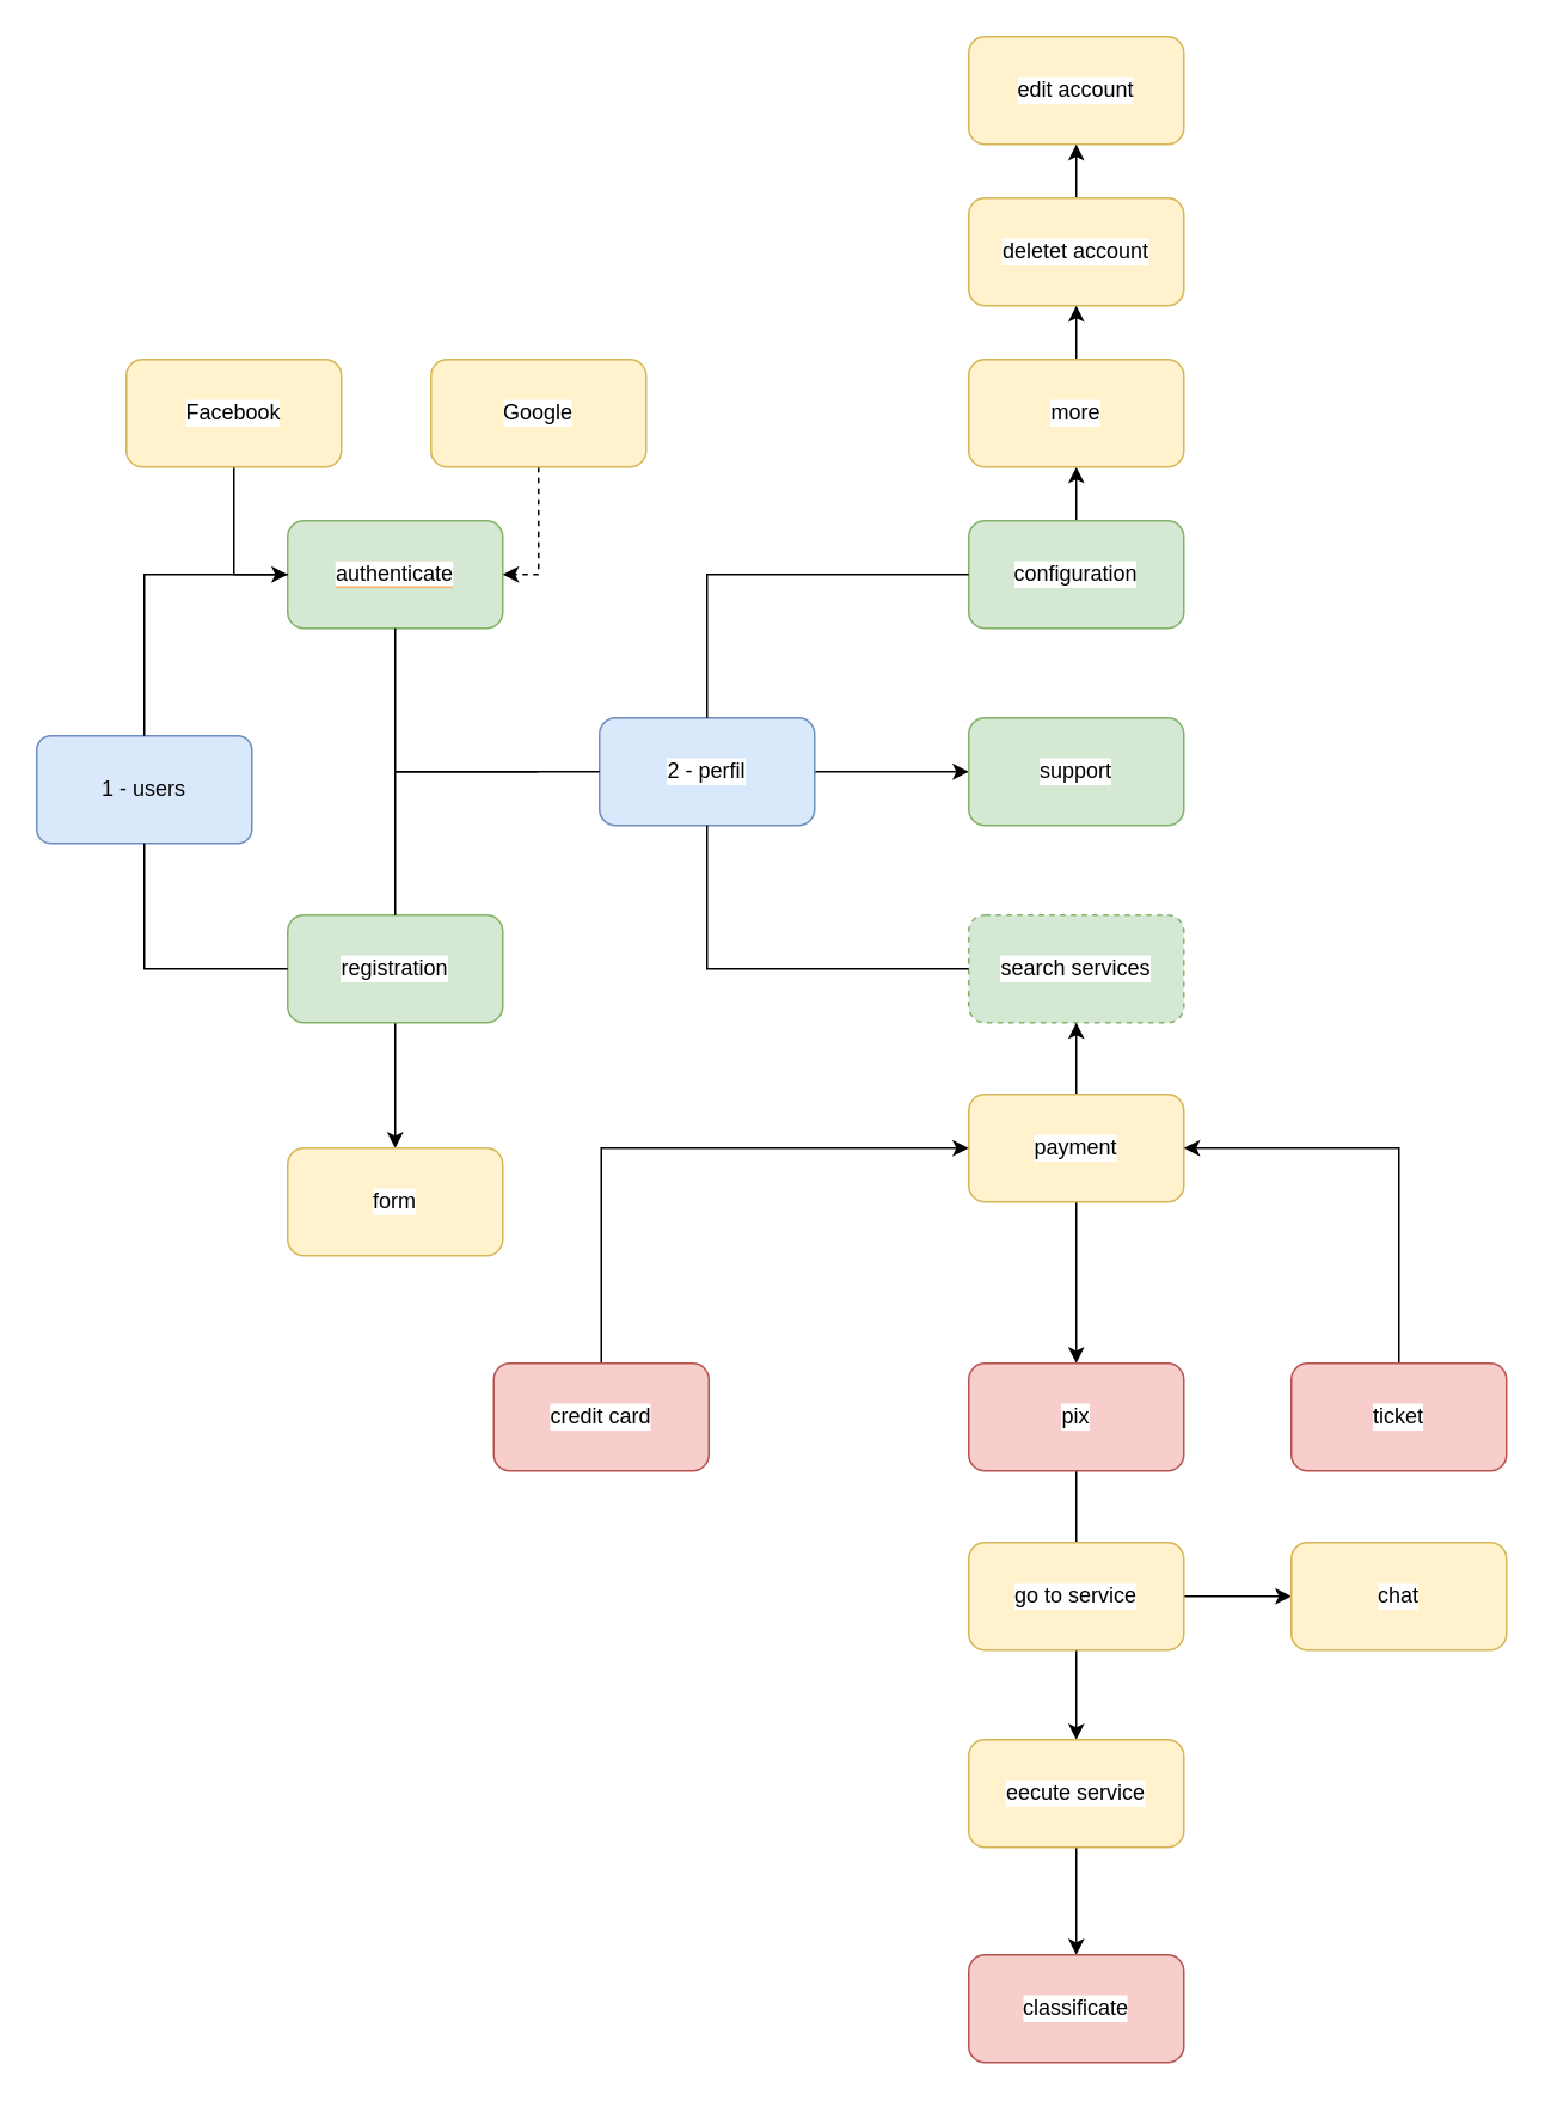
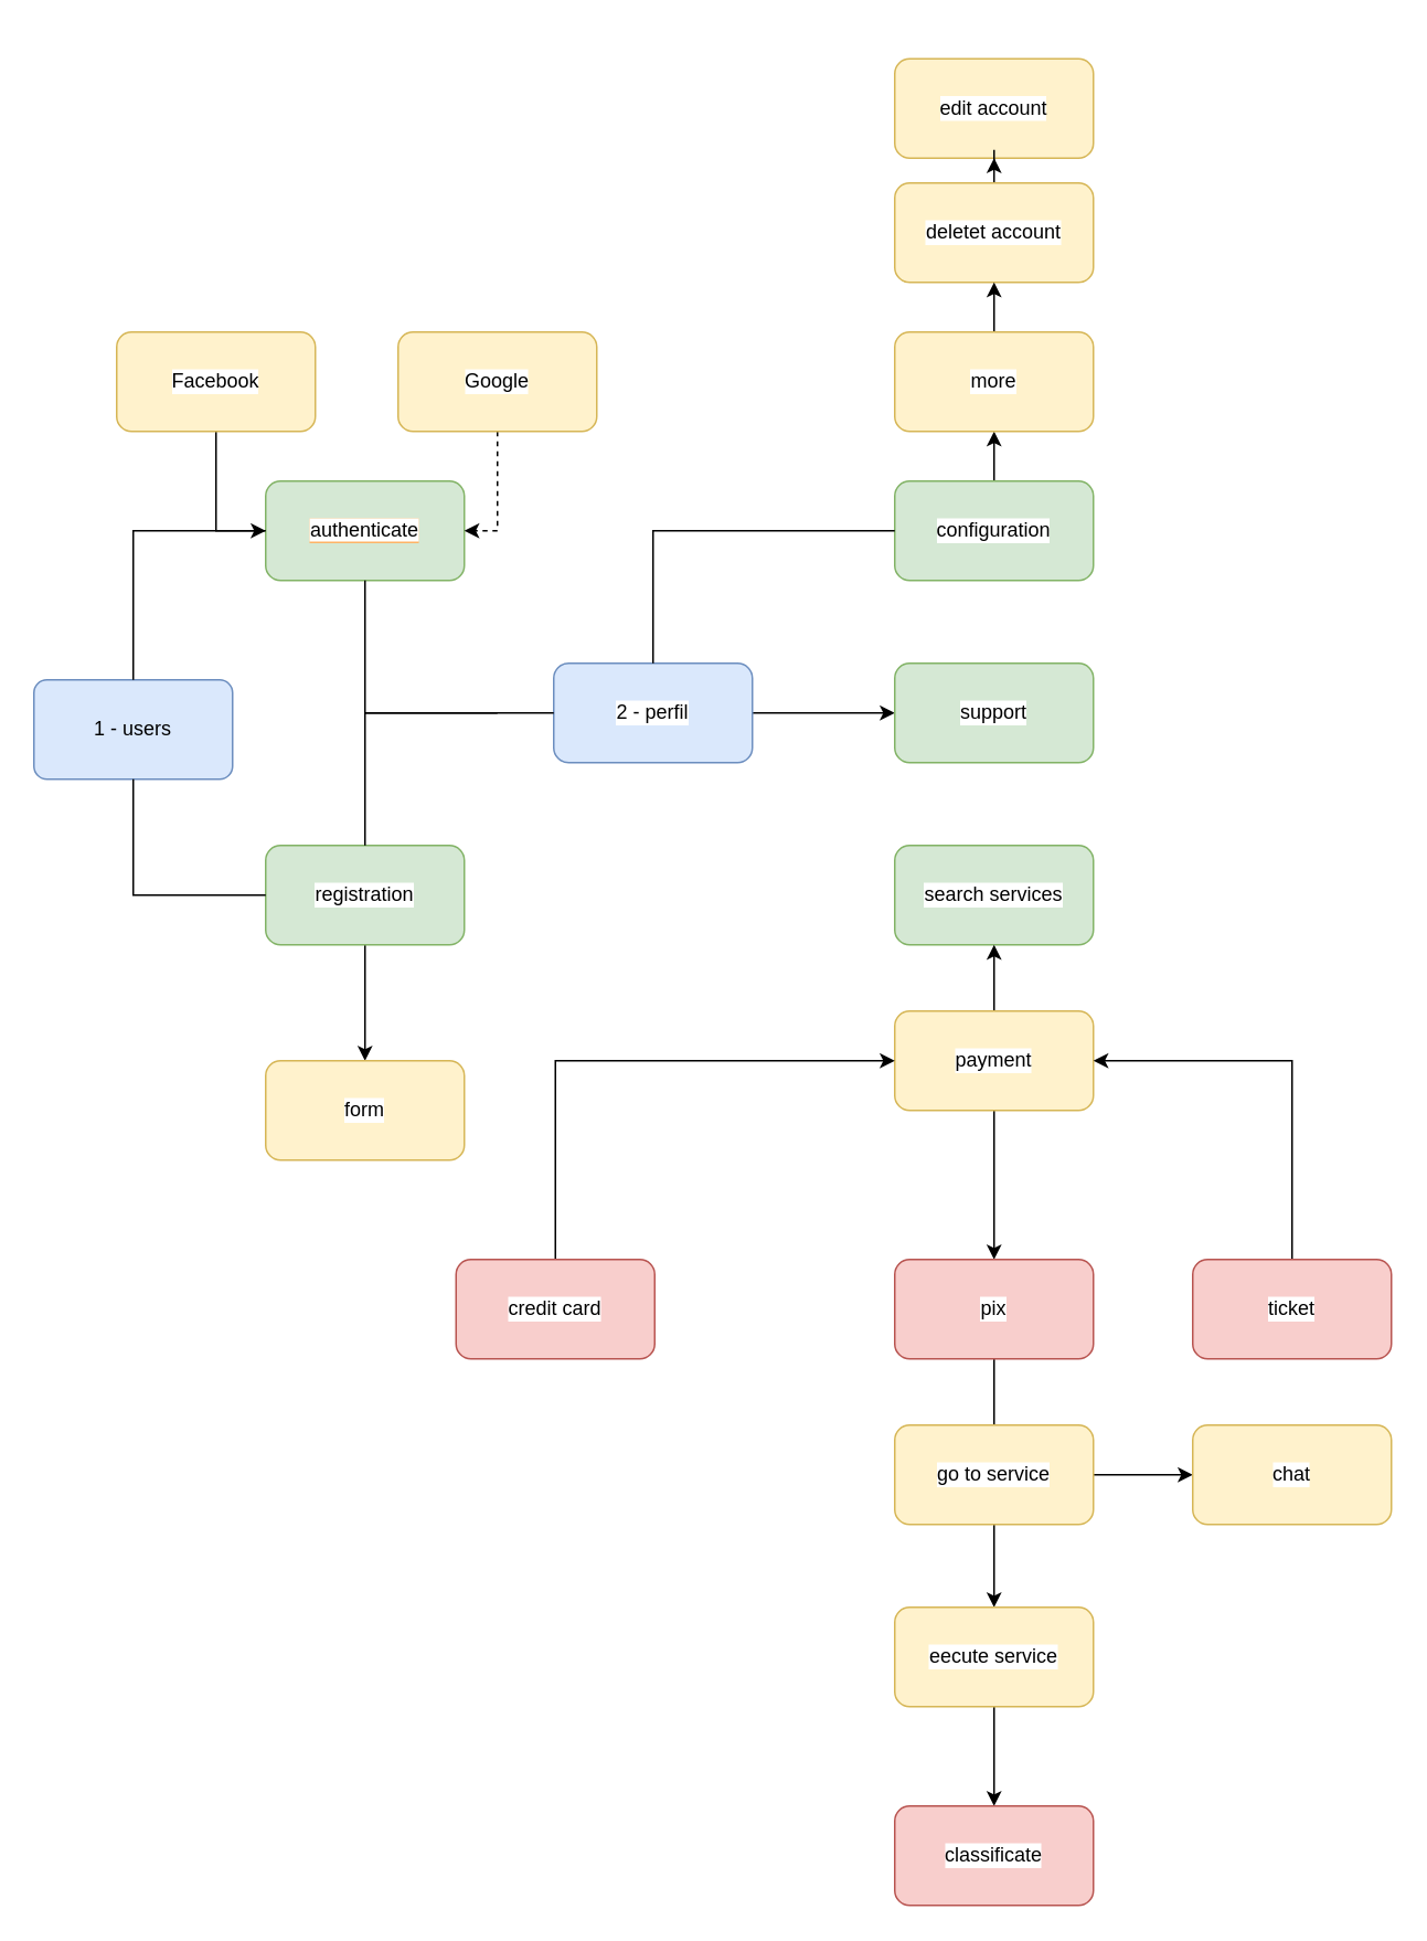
  <mxCell id="0" />
  <mxCell id="1" parent="0" />
  <mxCell id="2" value="1 - users" style="rounded=1;whiteSpace=wrap;html=1;arcSize=13;fillColor=#dae8fc;strokeColor=#6c8ebf;" vertex="1" parent="1"><mxGeometry x="20" y="410" width="120" height="60" as="geometry" /></mxCell>
  <mxCell id="3" value="&lt;span style=&quot;background-color: rgb(255, 255, 255);&quot;&gt;authenticate&lt;/span&gt;" style="rounded=1;whiteSpace=wrap;html=1;labelBackgroundColor=#FFB366;fillColor=#d5e8d4;strokeColor=#82b366;" vertex="1" parent="1"><mxGeometry x="160" y="290" width="120" height="60" as="geometry" /></mxCell>
  <mxCell id="4" value="" style="endArrow=none;html=1;rounded=0;entryX=0;entryY=0.5;entryDx=0;entryDy=0;exitX=0.5;exitY=0;exitDx=0;exitDy=0;" edge="1" parent="1" source="2" target="3"><mxGeometry width="50" height="50" relative="1" as="geometry"><mxPoint x="370" y="490" as="sourcePoint" /><mxPoint x="420" y="440" as="targetPoint" /><Array as="points"><mxPoint x="80" y="320" /></Array></mxGeometry></mxCell>
  <mxCell id="5" style="edgeStyle=orthogonalEdgeStyle;rounded=0;orthogonalLoop=1;jettySize=auto;html=1;exitX=0.5;exitY=1;exitDx=0;exitDy=0;entryX=0.5;entryY=0;entryDx=0;entryDy=0;" edge="1" parent="1" source="6" target="20"><mxGeometry relative="1" as="geometry" /></mxCell>
  <mxCell id="6" value="registration" style="rounded=1;whiteSpace=wrap;html=1;labelBackgroundColor=#FFFFFF;fillColor=#d5e8d4;strokeColor=#82b366;" vertex="1" parent="1"><mxGeometry x="160" y="510" width="120" height="60" as="geometry" /></mxCell>
  <mxCell id="7" value="" style="endArrow=none;html=1;rounded=0;exitX=0.5;exitY=1;exitDx=0;exitDy=0;entryX=0;entryY=0.5;entryDx=0;entryDy=0;" edge="1" parent="1" source="2" target="6"><mxGeometry width="50" height="50" relative="1" as="geometry"><mxPoint x="370" y="490" as="sourcePoint" /><mxPoint x="420" y="440" as="targetPoint" /><Array as="points"><mxPoint x="80" y="540" /></Array></mxGeometry></mxCell>
  <mxCell id="8" style="edgeStyle=orthogonalEdgeStyle;rounded=0;orthogonalLoop=1;jettySize=auto;html=1;exitX=1;exitY=0.5;exitDx=0;exitDy=0;" edge="1" parent="1" source="9" target="25"><mxGeometry relative="1" as="geometry" /></mxCell>
  <mxCell id="9" value="2 - perfil" style="rounded=1;whiteSpace=wrap;html=1;labelBackgroundColor=#FFFFFF;fillColor=#dae8fc;strokeColor=#6c8ebf;" vertex="1" parent="1"><mxGeometry x="334" y="400" width="120" height="60" as="geometry" /></mxCell>
  <mxCell id="10" value="" style="endArrow=none;html=1;rounded=0;exitX=0.5;exitY=1;exitDx=0;exitDy=0;entryX=0;entryY=0.5;entryDx=0;entryDy=0;" edge="1" parent="1" source="3" target="9"><mxGeometry width="50" height="50" relative="1" as="geometry"><mxPoint x="370" y="390" as="sourcePoint" /><mxPoint x="420" y="340" as="targetPoint" /><Array as="points"><mxPoint x="220" y="430" /></Array></mxGeometry></mxCell>
  <mxCell id="11" value="" style="endArrow=none;html=1;rounded=0;exitX=0.5;exitY=0;exitDx=0;exitDy=0;" edge="1" parent="1" source="6"><mxGeometry width="50" height="50" relative="1" as="geometry"><mxPoint x="370" y="390" as="sourcePoint" /><mxPoint x="300" y="430" as="targetPoint" /><Array as="points"><mxPoint x="220" y="430" /></Array></mxGeometry></mxCell>
  <mxCell id="12" style="edgeStyle=orthogonalEdgeStyle;rounded=0;orthogonalLoop=1;jettySize=auto;html=1;exitX=0.5;exitY=0;exitDx=0;exitDy=0;" edge="1" parent="1" source="13" target="39"><mxGeometry relative="1" as="geometry" /></mxCell>
  <mxCell id="13" value="configuration" style="rounded=1;whiteSpace=wrap;html=1;labelBackgroundColor=#FFFFFF;fillColor=#d5e8d4;strokeColor=#82b366;" vertex="1" parent="1"><mxGeometry x="540" y="290" width="120" height="60" as="geometry" /></mxCell>
  <mxCell id="14" value="" style="endArrow=none;html=1;rounded=0;entryX=0;entryY=0.5;entryDx=0;entryDy=0;exitX=0.5;exitY=0;exitDx=0;exitDy=0;" edge="1" parent="1" source="9" target="13"><mxGeometry width="50" height="50" relative="1" as="geometry"><mxPoint x="370" y="410" as="sourcePoint" /><mxPoint x="420" y="360" as="targetPoint" /><Array as="points"><mxPoint x="394" y="320" /></Array></mxGeometry></mxCell>
- <mxCell id="15" value="search services" style="rounded=1;whiteSpace=wrap;html=1;labelBackgroundColor=#FFFFFF;fillColor=#d5e8d4;strokeColor=#82b366;dashed=1;" vertex="1" parent="1"><mxGeometry x="540" y="510" width="120" height="60" as="geometry" /></mxCell>
- <mxCell id="16" value="" style="endArrow=none;html=1;rounded=0;exitX=0.5;exitY=1;exitDx=0;exitDy=0;entryX=0;entryY=0.5;entryDx=0;entryDy=0;" edge="1" parent="1" source="9" target="15"><mxGeometry width="50" height="50" relative="1" as="geometry"><mxPoint x="370" y="410" as="sourcePoint" /><mxPoint x="420" y="360" as="targetPoint" /><Array as="points"><mxPoint x="394" y="540" /></Array></mxGeometry></mxCell>
+ <mxCell id="15" value="search services" style="rounded=1;whiteSpace=wrap;html=1;labelBackgroundColor=#FFFFFF;fillColor=#d5e8d4;strokeColor=#82b366;" vertex="1" parent="1"><mxGeometry x="540" y="510" width="120" height="60" as="geometry" /></mxCell>
  <mxCell id="17" style="edgeStyle=orthogonalEdgeStyle;rounded=0;orthogonalLoop=1;jettySize=auto;html=1;exitX=0.5;exitY=0;exitDx=0;exitDy=0;" edge="1" parent="1" source="19" target="15"><mxGeometry relative="1" as="geometry" /></mxCell>
  <mxCell id="18" style="edgeStyle=orthogonalEdgeStyle;rounded=0;orthogonalLoop=1;jettySize=auto;html=1;exitX=0.5;exitY=1;exitDx=0;exitDy=0;" edge="1" parent="1" source="19" target="29"><mxGeometry relative="1" as="geometry" /></mxCell>
  <mxCell id="19" value="payment" style="rounded=1;whiteSpace=wrap;html=1;labelBackgroundColor=#FFFFFF;fillColor=#fff2cc;strokeColor=#d6b656;" vertex="1" parent="1"><mxGeometry x="540" y="610" width="120" height="60" as="geometry" /></mxCell>
  <mxCell id="20" value="form" style="rounded=1;whiteSpace=wrap;html=1;labelBackgroundColor=#FFFFFF;fillColor=#fff2cc;strokeColor=#d6b656;" vertex="1" parent="1"><mxGeometry x="160" y="640" width="120" height="60" as="geometry" /></mxCell>
  <mxCell id="21" style="edgeStyle=orthogonalEdgeStyle;rounded=0;orthogonalLoop=1;jettySize=auto;html=1;exitX=0.5;exitY=1;exitDx=0;exitDy=0;entryX=0;entryY=0.5;entryDx=0;entryDy=0;" edge="1" parent="1" source="22" target="3"><mxGeometry relative="1" as="geometry" /></mxCell>
  <mxCell id="22" value="Facebook" style="rounded=1;whiteSpace=wrap;html=1;labelBackgroundColor=#FFFFFF;fillColor=#fff2cc;strokeColor=#d6b656;" vertex="1" parent="1"><mxGeometry x="70" y="200" width="120" height="60" as="geometry" /></mxCell>
  <mxCell id="23" style="edgeStyle=orthogonalEdgeStyle;rounded=0;orthogonalLoop=1;jettySize=auto;html=1;exitX=0.5;exitY=1;exitDx=0;exitDy=0;entryX=1;entryY=0.5;entryDx=0;entryDy=0;dashed=1;" edge="1" parent="1" source="24" target="3"><mxGeometry relative="1" as="geometry" /></mxCell>
  <mxCell id="24" value="Google" style="rounded=1;whiteSpace=wrap;html=1;labelBackgroundColor=#FFFFFF;fillColor=#fff2cc;strokeColor=#d6b656;" vertex="1" parent="1"><mxGeometry x="240" y="200" width="120" height="60" as="geometry" /></mxCell>
  <mxCell id="25" value="support" style="rounded=1;whiteSpace=wrap;html=1;labelBackgroundColor=#FFFFFF;fillColor=#d5e8d4;strokeColor=#82b366;" vertex="1" parent="1"><mxGeometry x="540" y="400" width="120" height="60" as="geometry" /></mxCell>
  <mxCell id="26" style="edgeStyle=orthogonalEdgeStyle;rounded=0;orthogonalLoop=1;jettySize=auto;html=1;exitX=0.5;exitY=0;exitDx=0;exitDy=0;entryX=0;entryY=0.5;entryDx=0;entryDy=0;" edge="1" parent="1" source="27" target="19"><mxGeometry relative="1" as="geometry" /></mxCell>
  <mxCell id="27" value="credit card" style="rounded=1;whiteSpace=wrap;html=1;labelBackgroundColor=#FFFFFF;fillColor=#f8cecc;strokeColor=#b85450;" vertex="1" parent="1"><mxGeometry x="275" y="760" width="120" height="60" as="geometry" /></mxCell>
  <mxCell id="28" style="edgeStyle=orthogonalEdgeStyle;rounded=0;orthogonalLoop=1;jettySize=auto;html=1;exitX=0.5;exitY=1;exitDx=0;exitDy=0;" edge="1" parent="1" source="29" target="33"><mxGeometry relative="1" as="geometry" /></mxCell>
  <mxCell id="29" value="pix" style="rounded=1;whiteSpace=wrap;html=1;labelBackgroundColor=#FFFFFF;fillColor=#f8cecc;strokeColor=#b85450;" vertex="1" parent="1"><mxGeometry x="540" y="760" width="120" height="60" as="geometry" /></mxCell>
  <mxCell id="30" style="edgeStyle=orthogonalEdgeStyle;rounded=0;orthogonalLoop=1;jettySize=auto;html=1;exitX=0.5;exitY=0;exitDx=0;exitDy=0;entryX=1;entryY=0.5;entryDx=0;entryDy=0;" edge="1" parent="1" source="31" target="19"><mxGeometry relative="1" as="geometry" /></mxCell>
  <mxCell id="31" value="ticket" style="rounded=1;whiteSpace=wrap;html=1;labelBackgroundColor=#FFFFFF;fillColor=#f8cecc;strokeColor=#b85450;" vertex="1" parent="1"><mxGeometry x="720" y="760" width="120" height="60" as="geometry" /></mxCell>
  <mxCell id="32" style="edgeStyle=orthogonalEdgeStyle;rounded=0;orthogonalLoop=1;jettySize=auto;html=1;exitX=0.5;exitY=1;exitDx=0;exitDy=0;" edge="1" parent="1" source="33" target="34"><mxGeometry relative="1" as="geometry" /></mxCell>
  <mxCell id="33" value="eecute service" style="rounded=1;whiteSpace=wrap;html=1;labelBackgroundColor=#FFFFFF;fillColor=#fff2cc;strokeColor=#d6b656;" vertex="1" parent="1"><mxGeometry x="540" y="970" width="120" height="60" as="geometry" /></mxCell>
  <mxCell id="34" value="classificate" style="rounded=1;whiteSpace=wrap;html=1;labelBackgroundColor=#FFFFFF;fillColor=#f8cecc;strokeColor=#b85450;" vertex="1" parent="1"><mxGeometry x="540" y="1090" width="120" height="60" as="geometry" /></mxCell>
- <mxCell id="35" value="edit account" style="rounded=1;whiteSpace=wrap;html=1;labelBackgroundColor=#FFFFFF;fillColor=#fff2cc;strokeColor=#d6b656;" vertex="1" parent="1"><mxGeometry x="540" y="20" width="120" height="60" as="geometry" /></mxCell>
+ <mxCell id="35" value="edit account" style="rounded=1;whiteSpace=wrap;html=1;labelBackgroundColor=#FFFFFF;fillColor=#fff2cc;strokeColor=#d6b656;" vertex="1" parent="1"><mxGeometry x="540" y="35" width="120" height="60" as="geometry" /></mxCell>
  <mxCell id="36" style="edgeStyle=orthogonalEdgeStyle;rounded=0;orthogonalLoop=1;jettySize=auto;html=1;entryX=0.5;entryY=1;entryDx=0;entryDy=0;" edge="1" parent="1" source="37" target="35"><mxGeometry relative="1" as="geometry" /></mxCell>
  <mxCell id="37" value="deletet account" style="rounded=1;whiteSpace=wrap;html=1;labelBackgroundColor=#FFFFFF;fillColor=#fff2cc;strokeColor=#d6b656;" vertex="1" parent="1"><mxGeometry x="540" y="110" width="120" height="60" as="geometry" /></mxCell>
  <mxCell id="38" style="edgeStyle=orthogonalEdgeStyle;rounded=0;orthogonalLoop=1;jettySize=auto;html=1;exitX=0.5;exitY=0;exitDx=0;exitDy=0;entryX=0.5;entryY=1;entryDx=0;entryDy=0;" edge="1" parent="1" source="39" target="37"><mxGeometry relative="1" as="geometry" /></mxCell>
  <mxCell id="39" value="more" style="rounded=1;whiteSpace=wrap;html=1;labelBackgroundColor=#FFFFFF;fillColor=#fff2cc;strokeColor=#d6b656;" vertex="1" parent="1"><mxGeometry x="540" y="200" width="120" height="60" as="geometry" /></mxCell>
  <mxCell id="40" style="edgeStyle=orthogonalEdgeStyle;rounded=0;orthogonalLoop=1;jettySize=auto;html=1;exitX=1;exitY=0.5;exitDx=0;exitDy=0;entryX=0;entryY=0.5;entryDx=0;entryDy=0;" edge="1" parent="1" source="41" target="42"><mxGeometry relative="1" as="geometry" /></mxCell>
  <mxCell id="41" value="go to service" style="rounded=1;whiteSpace=wrap;html=1;labelBackgroundColor=#FFFFFF;fillColor=#fff2cc;strokeColor=#d6b656;" vertex="1" parent="1"><mxGeometry x="540" y="860" width="120" height="60" as="geometry" /></mxCell>
  <mxCell id="42" value="chat" style="rounded=1;whiteSpace=wrap;html=1;labelBackgroundColor=#FFFFFF;fillColor=#fff2cc;strokeColor=#d6b656;" vertex="1" parent="1"><mxGeometry x="720" y="860" width="120" height="60" as="geometry" /></mxCell>
